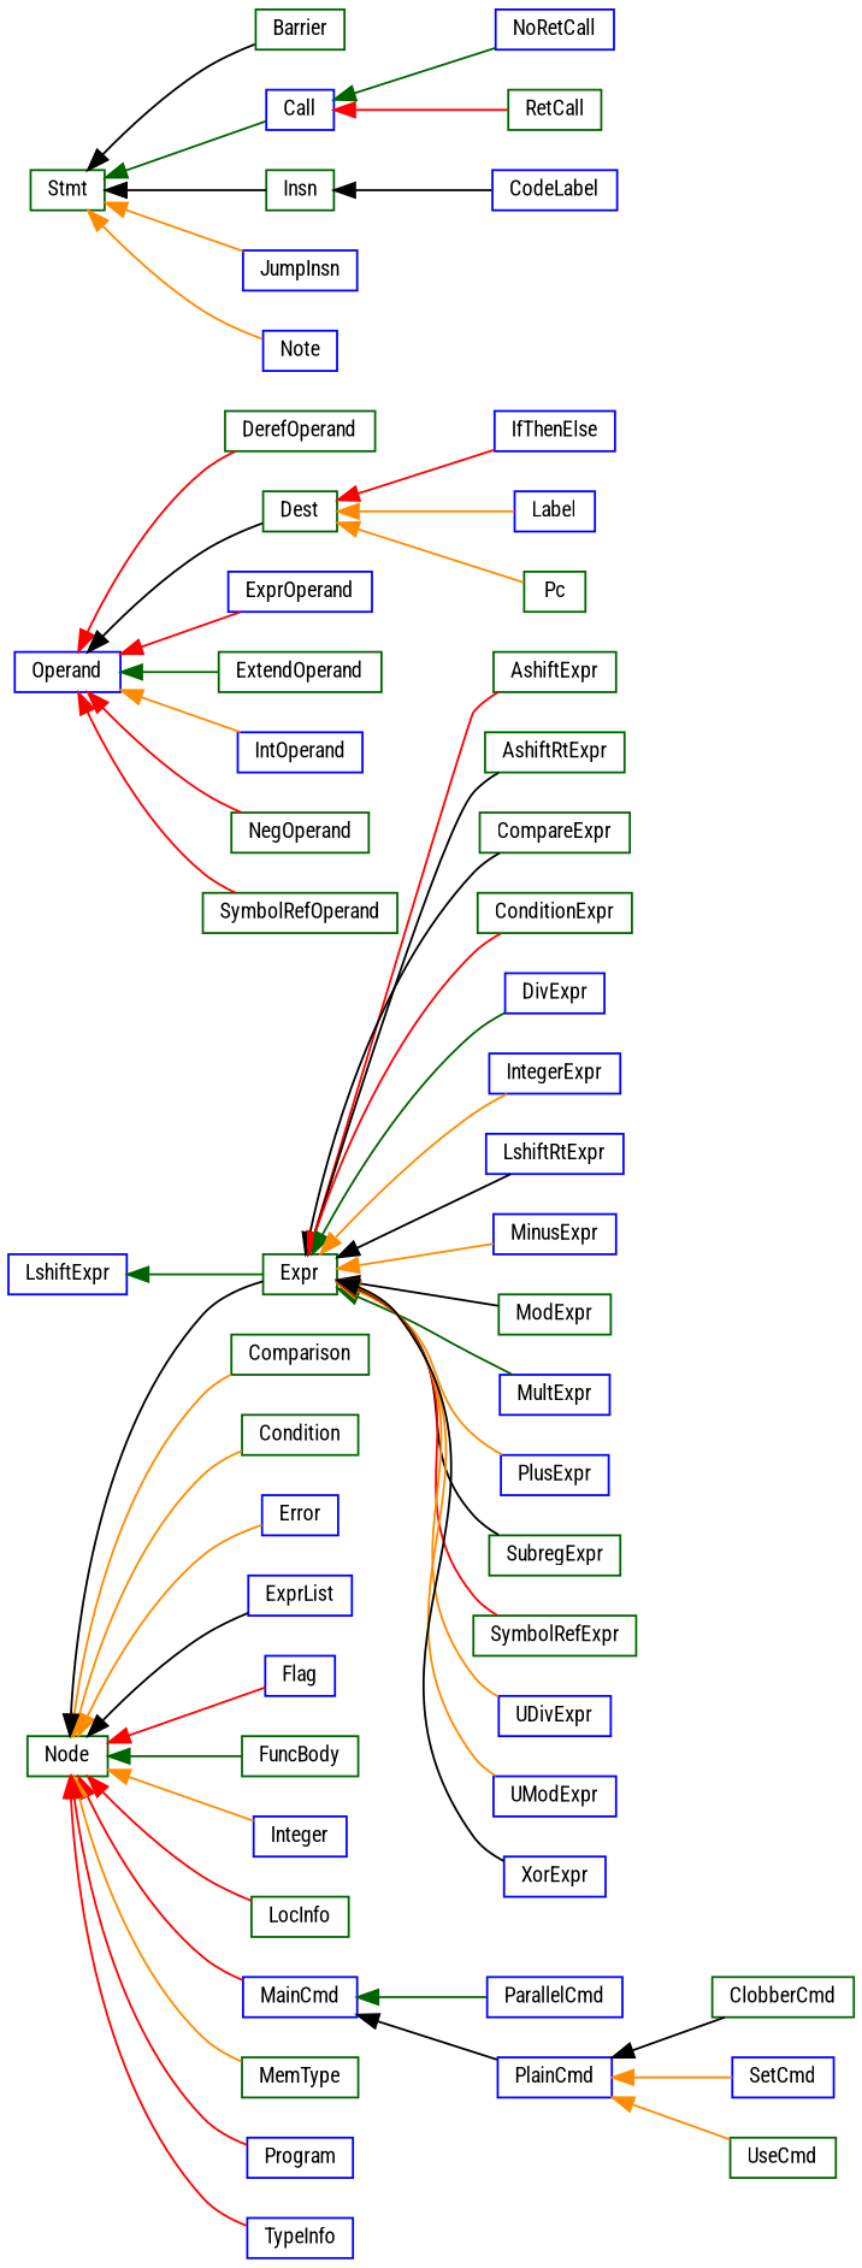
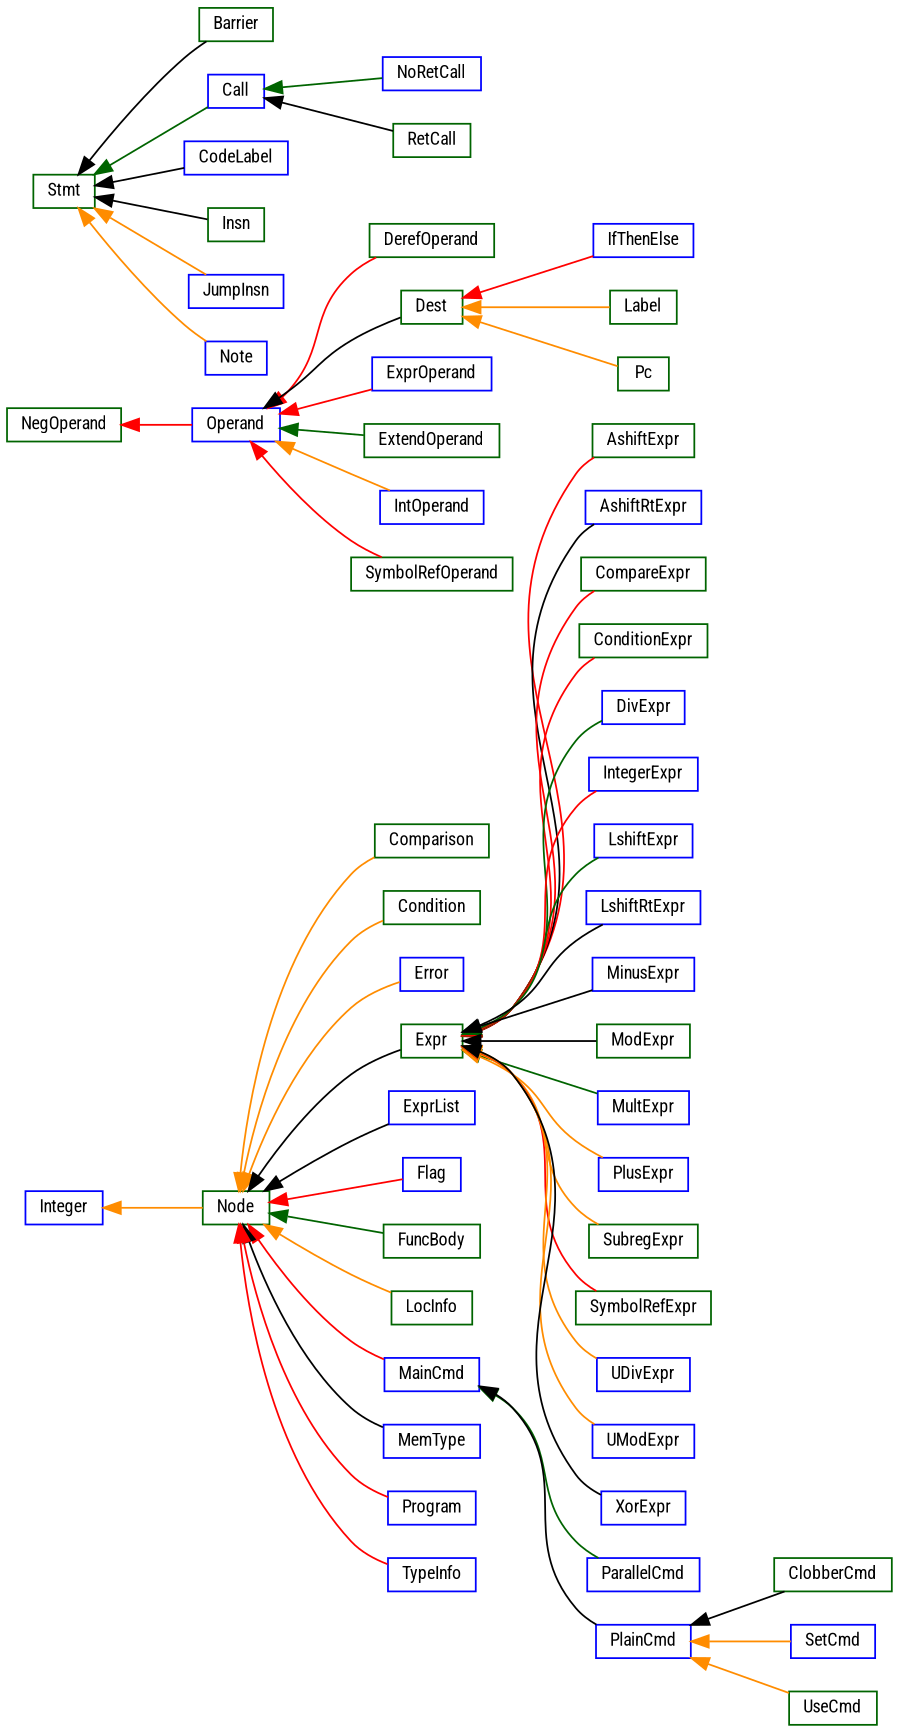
  digraph {
    fontname="Roboto Condensed"
    rankdir=LR
    node [color=blue fillcolor=white fontname="Roboto Condensed" fontsize=10 shape=record style=filled]
    edge [color=darkorange dir=back fontname="Roboto Condensed" fontsize=10 labelfontname=Helvetica labelfontsize=10 style=solid]
    n1 [color=darkgreen height=0.2 label="Node" width=0.4]
    n2 [color=darkgreen height=0.2 label=Comparison width=0.4]
    n3 [color=darkgreen height=0.2 label=Condition width=0.4]
    n4 [height=0.2 label=Error width=0.4]
    n5 [color=darkgreen height=0.2 label=Expr width=0.4]
    n6 [height=0.2 label=ExprList width=0.4]
    n7 [height=0.2 label=Flag width=0.4]
    n8 [color=darkgreen height=0.2 label=FuncBody width=0.4]
    n9 [height=0.2 label=Integer width=0.4]
    n10 [color=darkgreen height=0.2 label=LocInfo width=0.4]
    n11 [height=0.2 label=MainCmd width=0.4]
-   n12 [color=darkgreen height=0.2 label=MemType width=0.4]
+   n12 [height=0.2 label=MemType width=0.4]
    n13 [height=0.2 label=Program width=0.4]
    n14 [height=0.2 label=TypeInfo width=0.4]
    n15 [color=darkgreen height=0.2 label=AshiftExpr width=0.4]
-   n16 [color=darkgreen height=0.2 label=AshiftRtExpr width=0.4]
+   n16 [height=0.2 label=AshiftRtExpr width=0.4]
    n17 [color=darkgreen height=0.2 label=CompareExpr width=0.4]
    n18 [color=darkgreen height=0.2 label=ConditionExpr width=0.4]
    n19 [height=0.2 label=DivExpr width=0.4]
    n20 [height=0.2 label=IntegerExpr width=0.4]
    n21 [height=0.2 label=LshiftExpr width=0.4]
    n22 [height=0.2 label=LshiftRtExpr width=0.4]
    n23 [height=0.2 label=MinusExpr width=0.4]
    n24 [color=darkgreen height=0.2 label=ModExpr width=0.4]
    n25 [height=0.2 label=MultExpr width=0.4]
    n26 [height=0.2 label=PlusExpr width=0.4]
    n27 [color=darkgreen height=0.2 label=SubregExpr width=0.4]
    n28 [color=darkgreen height=0.2 label=SymbolRefExpr width=0.4]
    n29 [height=0.2 label=UDivExpr width=0.4]
    n30 [height=0.2 label=UModExpr width=0.4]
    n31 [height=0.2 label=XorExpr width=0.4]
    n32 [height=0.2 label=ParallelCmd width=0.4]
    n33 [height=0.2 label=PlainCmd width=0.4]
    n34 [height=0.2 label=Operand width=0.4]
    n35 [color=darkgreen height=0.2 label=DerefOperand width=0.4]
    n36 [color=darkgreen height=0.2 label=Dest width=0.4]
    n37 [height=0.2 label=ExprOperand width=0.4]
    n38 [color=darkgreen height=0.2 label=ExtendOperand width=0.4]
    n39 [height=0.2 label=IntOperand width=0.4]
    n40 [color=darkgreen height=0.2 label=NegOperand width=0.4]
    n41 [color=darkgreen height=0.2 label=SymbolRefOperand width=0.4]
    n42 [color=darkgreen height=0.2 label=Stmt width=0.4]
    n43 [color=darkgreen height=0.2 label=Barrier width=0.4]
    n44 [height=0.2 label=Call width=0.4]
    n45 [height=0.2 label=CodeLabel width=0.4]
    n46 [color=darkgreen height=0.2 label=Insn width=0.4]
    n47 [height=0.2 label=JumpInsn width=0.4]
    n48 [height=0.2 label=Note width=0.4]
    n49 [color=darkgreen height=0.2 label=ClobberCmd width=0.4]
    n50 [height=0.2 label=SetCmd width=0.4]
    n51 [color=darkgreen height=0.2 label=UseCmd width=0.4]
    n52 [height=0.2 label=IfThenElse width=0.4]
-   n53 [height=0.2 label=Label width=0.4]
+   n53 [color=darkgreen height=0.2 label=Label width=0.4]
    n54 [color=darkgreen height=0.2 label=Pc width=0.4]
    n55 [height=0.2 label=NoRetCall width=0.4]
    n56 [color=darkgreen height=0.2 label=RetCall width=0.4]
    n1 -> n2
    n1 -> n3
    n1 -> n4
    n1 -> n5 [color=black]
    n1 -> n6 [color=black]
    n1 -> n7 [color=red]
    n1 -> n8 [color=darkgreen]
-   n1 -> n9
-   n1 -> n10 [color=red]
+   n9 -> n1
+   n1 -> n10
    n1 -> n11 [color=red]
-   n1 -> n12
+   n1 -> n12 [color=black]
    n1 -> n13 [color=red]
    n1 -> n14 [color=red]
    n5 -> n15 [color=red]
    n5 -> n16 [color=black]
-   n5 -> n17 [color=black]
+   n5 -> n17 [color=red]
    n5 -> n18 [color=red]
    n5 -> n19 [color=darkgreen]
-   n5 -> n20
-   n21 -> n5 [color=darkgreen]
+   n5 -> n20 [color=red]
+   n5 -> n21 [color=darkgreen]
    n5 -> n22 [color=black]
-   n5 -> n23
+   n5 -> n23 [color=black]
    n5 -> n24 [color=black]
    n5 -> n25 [color=darkgreen]
    n5 -> n26
-   n5 -> n27 [color=black]
+   n5 -> n27
    n5 -> n28 [color=red]
    n5 -> n29
    n5 -> n30
    n5 -> n31 [color=black]
    n11 -> n32 [color=darkgreen]
    n11 -> n33 [color=black]
    n33 -> n49 [color=black]
    n33 -> n50
    n33 -> n51
    n34 -> n35 [color=red]
    n34 -> n36 [color=black]
    n34 -> n37 [color=red]
    n34 -> n38 [color=darkgreen]
    n34 -> n39
-   n34 -> n40 [color=red]
+   n40 -> n34 [color=red]
    n34 -> n41 [color=red]
    n36 -> n52 [color=red]
    n36 -> n53
    n36 -> n54
    n42 -> n43 [color=black]
    n42 -> n44 [color=darkgreen]
-   n46 -> n45 [color=black]
+   n42 -> n45 [color=black]
    n42 -> n46 [color=black]
    n42 -> n47
    n42 -> n48
    n44 -> n55 [color=darkgreen]
-   n44 -> n56 [color=red]
+   n44 -> n56 [color=black]
  }
